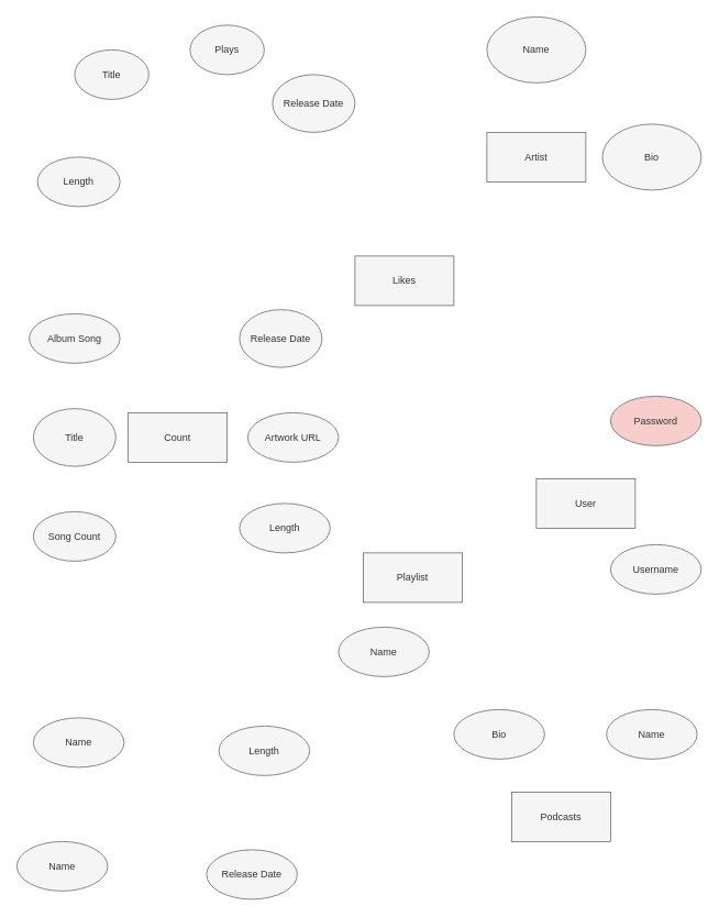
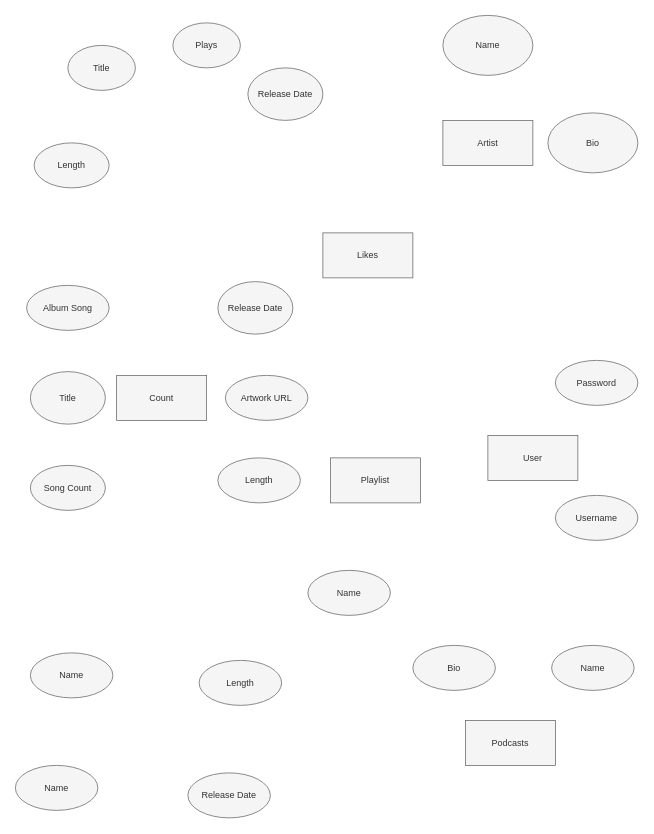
  <mxCell id="0" />
  <mxCell id="1" parent="0" />
- <mxCell id="2" value="Playlist" style="rounded=0;whiteSpace=wrap;html=1;fillColor=#f5f5f5;fontColor=#333333;strokeColor=#666666;" parent="1" vertex="1"><mxGeometry x="440" y="670" width="120" height="60" as="geometry" /></mxCell>
+ <mxCell id="2" value="Playlist" style="rounded=0;whiteSpace=wrap;html=1;fillColor=#f5f5f5;fontColor=#333333;strokeColor=#666666;" parent="1" vertex="1"><mxGeometry x="440" y="610" width="120" height="60" as="geometry" /></mxCell>
  <mxCell id="3" value="Count" style="rounded=0;whiteSpace=wrap;html=1;fillColor=#f5f5f5;fontColor=#333333;strokeColor=#666666;" parent="1" vertex="1"><mxGeometry x="155" y="500" width="120" height="60" as="geometry" /></mxCell>
  <mxCell id="4" value="User" style="rounded=0;whiteSpace=wrap;html=1;fillColor=#f5f5f5;fontColor=#333333;strokeColor=#666666;" parent="1" vertex="1"><mxGeometry x="650" y="580" width="120" height="60" as="geometry" /></mxCell>
  <mxCell id="5" value="Artist" style="rounded=0;whiteSpace=wrap;html=1;fillColor=#f5f5f5;fontColor=#333333;strokeColor=#666666;" parent="1" vertex="1"><mxGeometry x="590" y="160" width="120" height="60" as="geometry" /></mxCell>
  <mxCell id="6" value="Podcasts" style="rounded=0;whiteSpace=wrap;html=1;fillColor=#f5f5f5;fontColor=#333333;strokeColor=#666666;" parent="1" vertex="1"><mxGeometry x="620" y="960" width="120" height="60" as="geometry" /></mxCell>
  <mxCell id="7" value="Title" style="ellipse;whiteSpace=wrap;html=1;fillColor=#f5f5f5;fontColor=#333333;strokeColor=#666666;rounded=0;" parent="1" vertex="1"><mxGeometry x="90" y="60" width="90" height="60" as="geometry" /></mxCell>
  <mxCell id="8" value="Length" style="ellipse;whiteSpace=wrap;html=1;fillColor=#f5f5f5;fontColor=#333333;strokeColor=#666666;rounded=0;" parent="1" vertex="1"><mxGeometry x="45" y="190" width="100" height="60" as="geometry" /></mxCell>
  <mxCell id="9" value="Release Date" style="ellipse;whiteSpace=wrap;html=1;fillColor=#f5f5f5;fontColor=#333333;strokeColor=#666666;rounded=0;" parent="1" vertex="1"><mxGeometry x="290" y="375" width="100" height="70" as="geometry" /></mxCell>
  <mxCell id="10" value="Title" style="ellipse;whiteSpace=wrap;html=1;fillColor=#f5f5f5;fontColor=#333333;strokeColor=#666666;rounded=0;" parent="1" vertex="1"><mxGeometry x="40" y="495" width="100" height="70" as="geometry" /></mxCell>
  <mxCell id="11" value="Bio" style="ellipse;whiteSpace=wrap;html=1;fillColor=#f5f5f5;fontColor=#333333;strokeColor=#666666;rounded=0;" parent="1" vertex="1"><mxGeometry x="730" y="150" width="120" height="80" as="geometry" /></mxCell>
  <mxCell id="12" value="Name" style="ellipse;whiteSpace=wrap;html=1;fillColor=#f5f5f5;fontColor=#333333;strokeColor=#666666;rounded=0;" parent="1" vertex="1"><mxGeometry x="590" width="120" height="80" as="geometry" y="20" /></mxCell>
  <mxCell id="13" value="Album Song" style="ellipse;whiteSpace=wrap;html=1;fillColor=#f5f5f5;fontColor=#333333;strokeColor=#666666;rounded=0;" parent="1" vertex="1"><mxGeometry x="35" y="380" width="110" height="60" as="geometry" /></mxCell>
  <mxCell id="14" value="Song Count" style="ellipse;whiteSpace=wrap;html=1;fillColor=#f5f5f5;fontColor=#333333;strokeColor=#666666;rounded=0;" parent="1" vertex="1"><mxGeometry x="40" y="620" width="100" height="60" as="geometry" /></mxCell>
  <mxCell id="15" value="Artwork URL" style="ellipse;whiteSpace=wrap;html=1;fillColor=#f5f5f5;fontColor=#333333;strokeColor=#666666;rounded=0;" parent="1" vertex="1"><mxGeometry x="300" y="500" width="110" height="60" as="geometry" /></mxCell>
  <mxCell id="16" value="Length" style="ellipse;whiteSpace=wrap;html=1;fillColor=#f5f5f5;fontColor=#333333;strokeColor=#666666;rounded=0;" parent="1" vertex="1"><mxGeometry x="290" y="610" width="110" height="60" as="geometry" /></mxCell>
  <mxCell id="17" value="Name" style="ellipse;whiteSpace=wrap;html=1;fillColor=#f5f5f5;fontColor=#333333;strokeColor=#666666;rounded=0;" parent="1" vertex="1"><mxGeometry x="410" y="760" width="110" height="60" as="geometry" /></mxCell>
  <mxCell id="18" value="Username&lt;span style=&quot;color: rgba(0, 0, 0, 0); font-family: monospace; font-size: 0px; text-align: start;&quot;&gt;%3CmxGraphModel%3E%3Croot%3E%3CmxCell%20id%3D%220%22%2F%3E%3CmxCell%20id%3D%221%22%20parent%3D%220%22%2F%3E%3CmxCell%20id%3D%222%22%20value%3D%22Length%22%20style%3D%22ellipse%3BwhiteSpace%3Dwrap%3Bhtml%3D1%3BfillColor%3D%23f5f5f5%3BfontColor%3D%23333333%3BstrokeColor%3D%23666666%3Brounded%3D0%3B%22%20vertex%3D%221%22%20parent%3D%221%22%3E%3CmxGeometry%20x%3D%22355%22%20y%3D%22480%22%20width%3D%22110%22%20height%3D%2260%22%20as%3D%22geometry%22%2F%3E%3C%2FmxCell%3E%3C%2Froot%3E%3C%2FmxGraphModel%3E&lt;/span&gt;&lt;span style=&quot;color: rgba(0, 0, 0, 0); font-family: monospace; font-size: 0px; text-align: start;&quot;&gt;%3CmxGraphModel%3E%3Croot%3E%3CmxCell%20id%3D%220%22%2F%3E%3CmxCell%20id%3D%221%22%20parent%3D%220%22%2F%3E%3CmxCell%20id%3D%222%22%20value%3D%22Length%22%20style%3D%22ellipse%3BwhiteSpace%3Dwrap%3Bhtml%3D1%3BfillColor%3D%23f5f5f5%3BfontColor%3D%23333333%3BstrokeColor%3D%23666666%3Brounded%3D0%3B%22%20vertex%3D%221%22%20parent%3D%221%22%3E%3CmxGeometry%20x%3D%22355%22%20y%3D%22480%22%20width%3D%22110%22%20height%3D%2260%22%20as%3D%22geometry%22%2F%3E%3C%2FmxCell%3E%3C%2Froot%3E%3C%2FmxGraphModel%3E&lt;/span&gt;" style="ellipse;whiteSpace=wrap;html=1;fillColor=#f5f5f5;fontColor=#333333;strokeColor=#666666;rounded=0;" parent="1" vertex="1"><mxGeometry x="740" y="660" width="110" height="60" as="geometry" /></mxCell>
- <mxCell id="19" value="Password" style="ellipse;whiteSpace=wrap;html=1;fillColor=#f8cecc;fontColor=#333333;strokeColor=#666666;rounded=0;" parent="1" vertex="1"><mxGeometry x="740" y="480" width="110" height="60" as="geometry" /></mxCell>
+ <mxCell id="19" value="Password" style="ellipse;whiteSpace=wrap;html=1;fillColor=#f5f5f5;fontColor=#333333;strokeColor=#666666;rounded=0;" parent="1" vertex="1"><mxGeometry x="740" y="480" width="110" height="60" as="geometry" /></mxCell>
  <mxCell id="20" value="Bio" style="ellipse;whiteSpace=wrap;html=1;fillColor=#f5f5f5;fontColor=#333333;strokeColor=#666666;rounded=0;" parent="1" vertex="1"><mxGeometry x="550" y="860" width="110" height="60" as="geometry" /></mxCell>
  <mxCell id="21" value="Name" style="ellipse;whiteSpace=wrap;html=1;fillColor=#f5f5f5;fontColor=#333333;strokeColor=#666666;rounded=0;" parent="1" vertex="1"><mxGeometry x="735" y="860" width="110" height="60" as="geometry" /></mxCell>
  <mxCell id="22" value="Name" style="ellipse;whiteSpace=wrap;html=1;fillColor=#f5f5f5;fontColor=#333333;strokeColor=#666666;rounded=0;" parent="1" vertex="1"><mxGeometry y="1020" width="110" height="60" as="geometry" x="20" /></mxCell>
  <mxCell id="23" value="Release Date" style="ellipse;whiteSpace=wrap;html=1;fillColor=#f5f5f5;fontColor=#333333;strokeColor=#666666;rounded=0;" parent="1" vertex="1"><mxGeometry x="250" y="1030" width="110" height="60" as="geometry" /></mxCell>
  <mxCell id="24" value="Length" style="ellipse;whiteSpace=wrap;html=1;fillColor=#f5f5f5;fontColor=#333333;strokeColor=#666666;rounded=0;" parent="1" vertex="1"><mxGeometry x="265" y="880" width="110" height="60" as="geometry" /></mxCell>
  <mxCell id="25" value="Name" style="ellipse;whiteSpace=wrap;html=1;fillColor=#f5f5f5;fontColor=#333333;strokeColor=#666666;rounded=0;" parent="1" vertex="1"><mxGeometry x="40" y="870" width="110" height="60" as="geometry" /></mxCell>
  <mxCell id="26" value="Plays" style="ellipse;whiteSpace=wrap;html=1;fillColor=#f5f5f5;fontColor=#333333;strokeColor=#666666;rounded=0;" parent="1" vertex="1"><mxGeometry x="230" y="30" width="90" height="60" as="geometry" /></mxCell>
  <mxCell id="27" value="Likes" style="rounded=0;whiteSpace=wrap;html=1;fillColor=#f5f5f5;fontColor=#333333;strokeColor=#666666;" parent="1" vertex="1"><mxGeometry x="430" y="310" width="120" height="60" as="geometry" /></mxCell>
  <mxCell id="28" value="Release Date" style="ellipse;whiteSpace=wrap;html=1;fillColor=#f5f5f5;fontColor=#333333;strokeColor=#666666;rounded=0;" vertex="1" parent="1"><mxGeometry x="330" y="90" width="100" height="70" as="geometry" /></mxCell>
